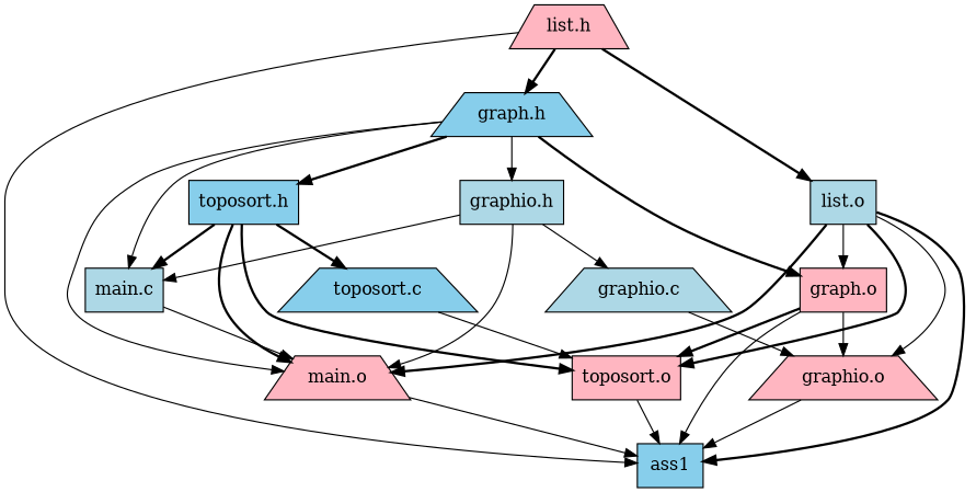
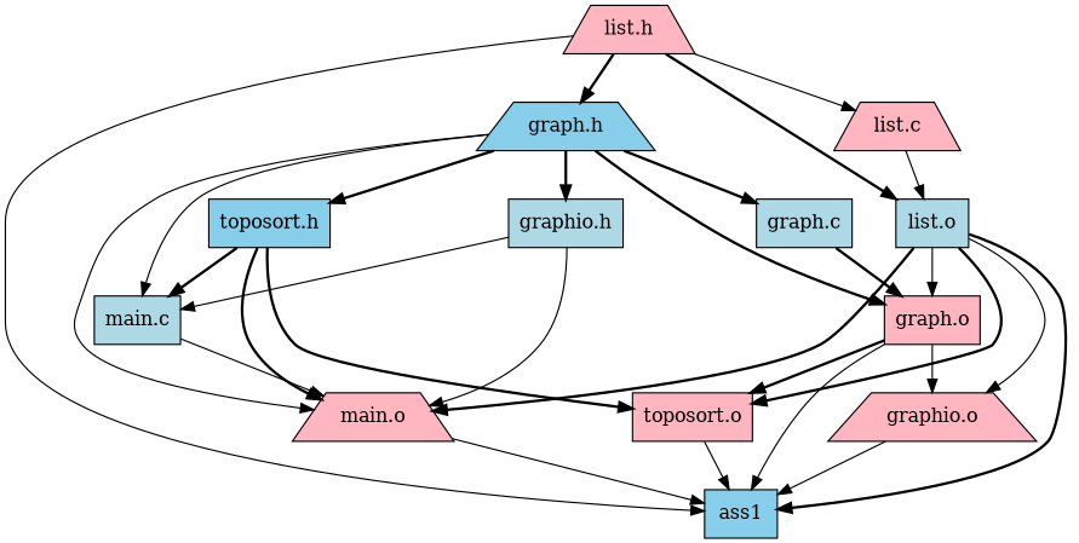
  digraph {
    node [fillcolor=lightpink shape=box style=filled]
    edge [style=solid]
    "list.h" [shape=trapezium]
    ass1 [fillcolor=skyblue]
    "graph.h" [fillcolor=skyblue shape=trapezium]
    "list.o" [fillcolor=lightblue]
+   "list.c" [shape=trapezium]
    "main.o" [shape=trapezium]
    "graph.o"
    "main.c" [fillcolor=lightblue]
    "toposort.h" [fillcolor=skyblue]
    "graphio.h" [fillcolor=lightblue]
+   "graph.c" [fillcolor=lightblue]
    "toposort.o"
    "graphio.o" [shape=trapezium]
-   "toposort.c" [fillcolor=skyblue shape=trapezium]
-   "graphio.c" [fillcolor=lightblue shape=trapezium]
    "list.h" -> ass1
    "list.h" -> "graph.h" [style=bold]
    "list.h" -> "list.o" [style=bold]
+   "list.h" -> "list.c"
    "graph.h" -> "main.o"
    "graph.h" -> "graph.o" [style=bold]
    "graph.h" -> "main.c"
    "graph.h" -> "toposort.h" [style=bold]
-   "graph.h" -> "graphio.h"
+   "graph.h" -> "graphio.h" [style=bold]
+   "graph.h" -> "graph.c" [style=bold]
    "list.o" -> ass1 [style=bold]
    "list.o" -> "main.o" [style=bold]
    "list.o" -> "graph.o"
    "list.o" -> "toposort.o" [style=bold]
    "list.o" -> "graphio.o"
+   "list.c" -> "list.o"
    "main.o" -> ass1
    "graph.o" -> ass1
    "graph.o" -> "toposort.o" [style=bold]
    "graph.o" -> "graphio.o"
    "main.c" -> "main.o"
    "toposort.h" -> "main.o" [style=bold]
    "toposort.h" -> "main.c" [style=bold]
    "toposort.h" -> "toposort.o" [style=bold]
-   "toposort.h" -> "toposort.c" [style=bold]
    "graphio.h" -> "main.o"
    "graphio.h" -> "main.c"
-   "graphio.h" -> "graphio.c"
+   "graph.c" -> "graph.o" [style=bold]
    "toposort.o" -> ass1
    "graphio.o" -> ass1
-   "toposort.c" -> "toposort.o"
-   "graphio.c" -> "graphio.o"
  }
